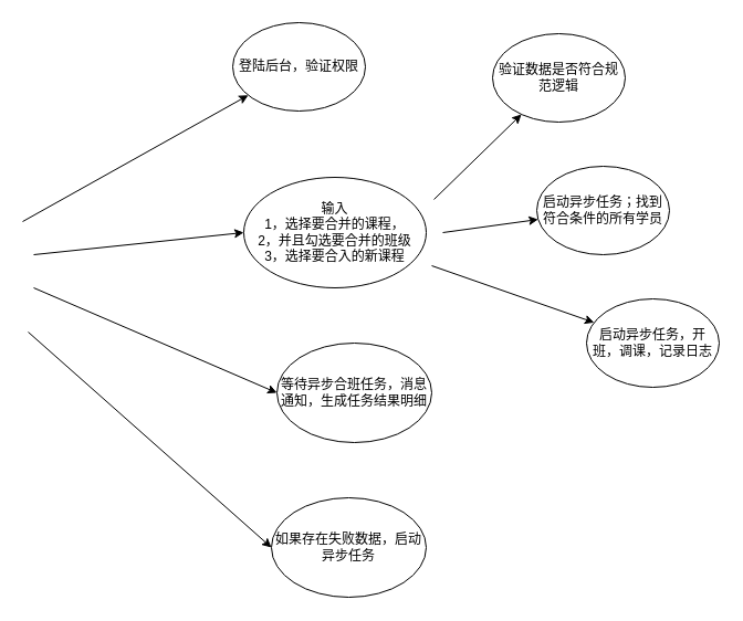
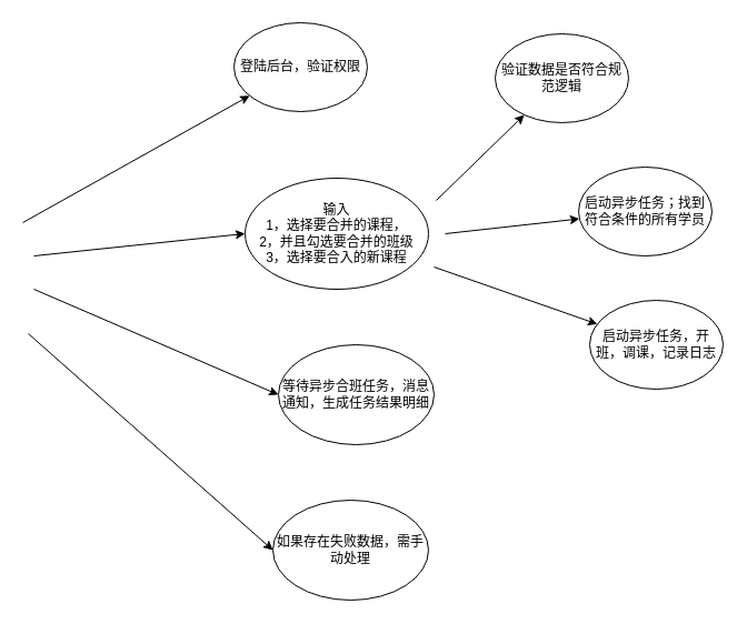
  <mxCell id="0" />
  <mxCell id="1" parent="0" />
  <mxCell id="2" value="登陆后台，验证权限" style="ellipse;whiteSpace=wrap;html=1;" vertex="1" parent="1"><mxGeometry x="210" y="20" width="120" height="80" as="geometry" /></mxCell>
  <mxCell id="3" value="" style="endArrow=classic;html=1;" edge="1" parent="1" target="2"><mxGeometry width="50" height="50" relative="1" as="geometry"><mxPoint x="20" y="200" as="sourcePoint" /><mxPoint x="120" y="170" as="targetPoint" /></mxGeometry></mxCell>
  <mxCell id="4" value="输入&lt;br&gt;1，选择要合并的课程，&lt;br&gt;2，并且勾选要合并的班级&lt;br&gt;3，选择要合入的新课程" style="ellipse;whiteSpace=wrap;html=1;" vertex="1" parent="1"><mxGeometry x="220" y="160" width="165" height="100" as="geometry" /></mxCell>
  <mxCell id="5" value="" style="endArrow=classic;html=1;entryX=0;entryY=0.5;entryDx=0;entryDy=0;" edge="1" parent="1" target="4"><mxGeometry width="50" height="50" relative="1" as="geometry"><mxPoint x="30" y="230" as="sourcePoint" /><mxPoint x="90" y="260" as="targetPoint" /></mxGeometry></mxCell>
  <mxCell id="6" value="等待异步合班任务，消息通知，生成任务结果明细" style="ellipse;whiteSpace=wrap;html=1;" vertex="1" parent="1"><mxGeometry x="250" y="310" width="140" height="90" as="geometry" /></mxCell>
  <mxCell id="7" value="" style="endArrow=classic;html=1;entryX=0;entryY=0.5;entryDx=0;entryDy=0;" edge="1" parent="1" target="6"><mxGeometry width="50" height="50" relative="1" as="geometry"><mxPoint x="30" y="260" as="sourcePoint" /><mxPoint x="120" y="393" as="targetPoint" /></mxGeometry></mxCell>
  <mxCell id="8" value="" style="endArrow=classic;html=1;" edge="1" parent="1" target="9"><mxGeometry width="50" height="50" relative="1" as="geometry"><mxPoint x="392" y="180" as="sourcePoint" /><mxPoint x="497" y="160" as="targetPoint" /></mxGeometry></mxCell>
  <mxCell id="9" value="验证数据是否符合规范逻辑" style="ellipse;whiteSpace=wrap;html=1;" vertex="1" parent="1"><mxGeometry x="445" y="30" width="120" height="80" as="geometry" /></mxCell>
  <mxCell id="10" value="" style="endArrow=classic;html=1;" edge="1" parent="1" target="11"><mxGeometry width="50" height="50" relative="1" as="geometry"><mxPoint x="400" y="210" as="sourcePoint" /><mxPoint x="530" y="290" as="targetPoint" /></mxGeometry></mxCell>
- <mxCell id="11" value="启动异步任务；找到符合条件的所有学员" style="ellipse;whiteSpace=wrap;html=1;" vertex="1" parent="1"><mxGeometry x="485" y="150" width="120" height="80" as="geometry" /></mxCell>
+ <mxCell id="11" value="启动异步任务；找到符合条件的所有学员" style="ellipse;whiteSpace=wrap;html=1;" vertex="1" parent="1"><mxGeometry x="520" y="150" width="120" height="80" as="geometry" /></mxCell>
  <mxCell id="12" value="" style="endArrow=classic;html=1;" edge="1" parent="1" target="13"><mxGeometry width="50" height="50" relative="1" as="geometry"><mxPoint x="390" y="240" as="sourcePoint" /><mxPoint x="540" y="390" as="targetPoint" /></mxGeometry></mxCell>
  <mxCell id="13" value="启动异步任务，开班，调课，记录日志" style="ellipse;whiteSpace=wrap;html=1;" vertex="1" parent="1"><mxGeometry x="530" y="270" width="120" height="80" as="geometry" /></mxCell>
- <mxCell id="14" value="如果存在失败数据，启动异步任务" style="ellipse;whiteSpace=wrap;html=1;" vertex="1" parent="1"><mxGeometry x="245" y="450" width="140" height="90" as="geometry" /></mxCell>
+ <mxCell id="14" value="如果存在失败数据，需手动处理" style="ellipse;whiteSpace=wrap;html=1;" vertex="1" parent="1"><mxGeometry x="245" y="450" width="140" height="90" as="geometry" /></mxCell>
  <mxCell id="15" value="" style="endArrow=classic;html=1;entryX=0;entryY=0.5;entryDx=0;entryDy=0;" edge="1" parent="1" target="14"><mxGeometry width="50" height="50" relative="1" as="geometry"><mxPoint x="25" y="300" as="sourcePoint" /><mxPoint x="115" y="533" as="targetPoint" /></mxGeometry></mxCell>
